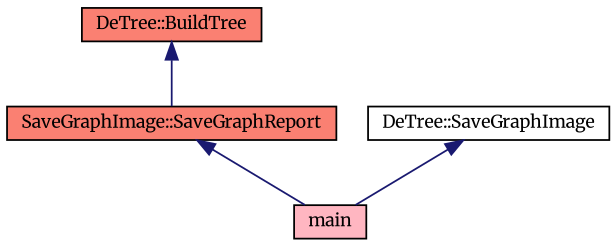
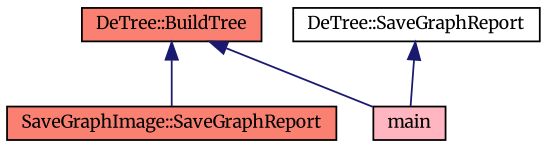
  digraph {
    fontname=Merriweather
    rankdir=TB
    node [color=black fillcolor=salmon fontname=Merriweather fontsize=10 shape=record style=filled]
    edge [color=midnightblue dir=back fontname=Merriweather fontsize=10 labelfontname=Helvetica labelfontsize=10 style=solid]
    n1 [fontcolor=black height=0.2 label="DeTree::BuildTree" width=0.4]
    n2 [height=0.2 label="SaveGraphImage::SaveGraphReport" width=0.4]
-   n3 [fillcolor=white height=0.2 label="DeTree::SaveGraphImage" width=0.4]
+   n3 [fillcolor=white height=0.2 label="DeTree::SaveGraphReport" width=0.4]
    n4 [fillcolor=lightpink height=0.2 label=main width=0.4]
    n1 -> n2
-   n2 -> n4
+   n1 -> n4
    n3 -> n4
  }
